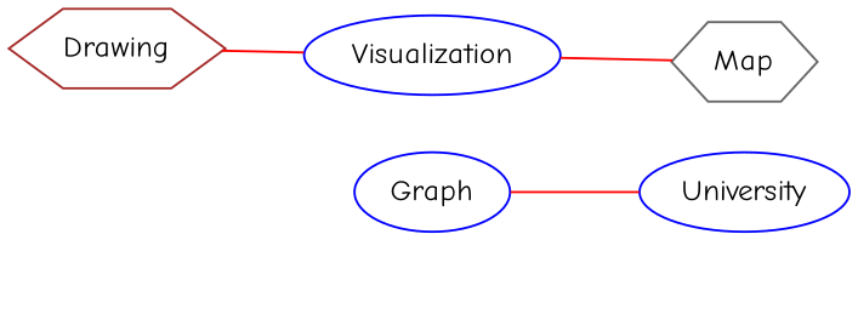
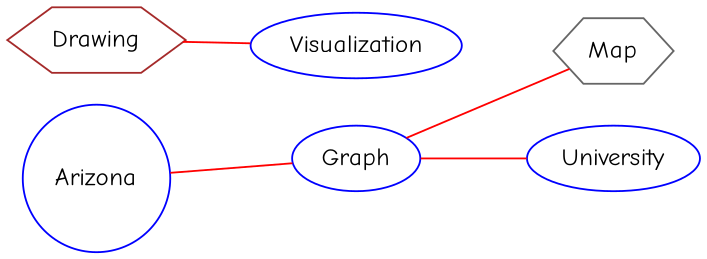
  graph {
    fontname="Comic Neue"
    rankdir=LR
    node [cluster=1 color=blue fontname="Comic Neue" shape=ellipse]
    edge [color=red fontname="Comic Neue"]
    n1 [color=brown label=Drawing shape=hexagon]
    n2 [label=Visualization]
+   n3 [cluster=2 label=Arizona shape=circle]
    n4 [label="Graph"]
    n5 [cluster=2 label=University]
    n6 [cluster=2 color=gray40 label=Map shape=hexagon]
    n1 -- n2
+   n3 -- n4
    n4 -- n5
-   n2 -- n6
+   n4 -- n6
  }
